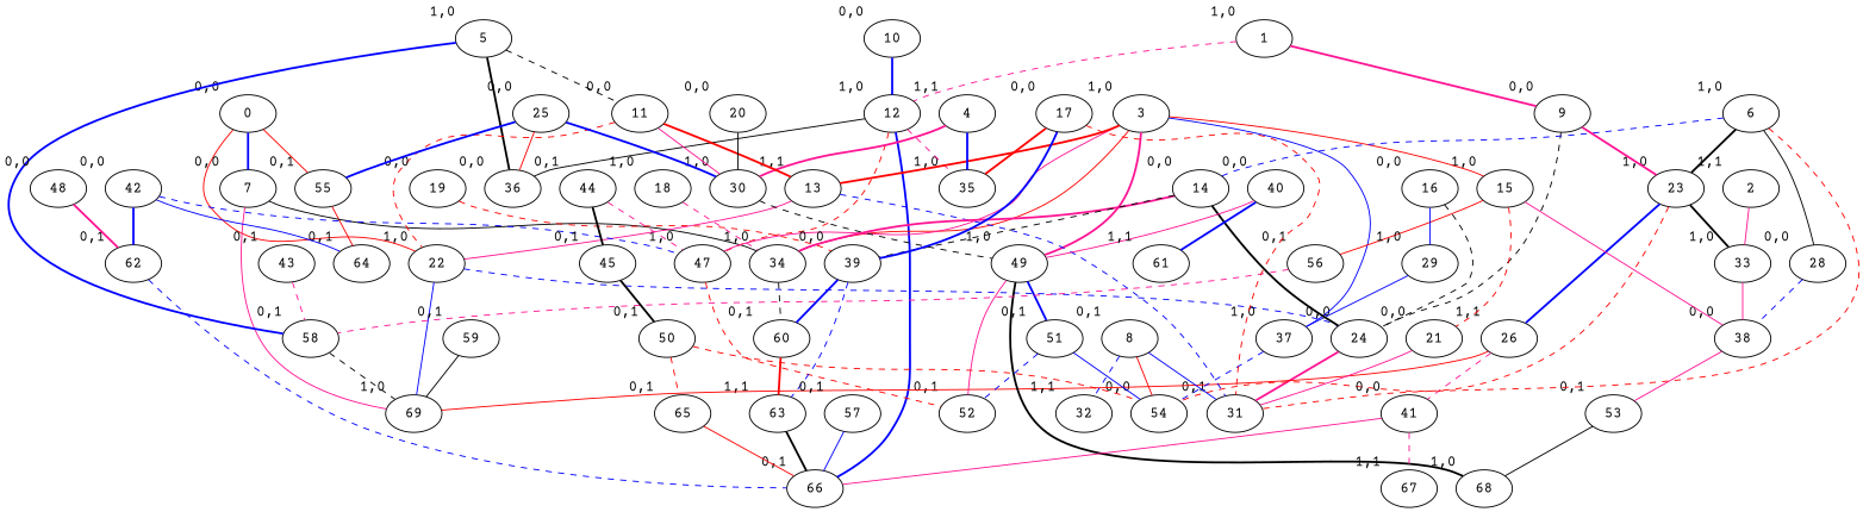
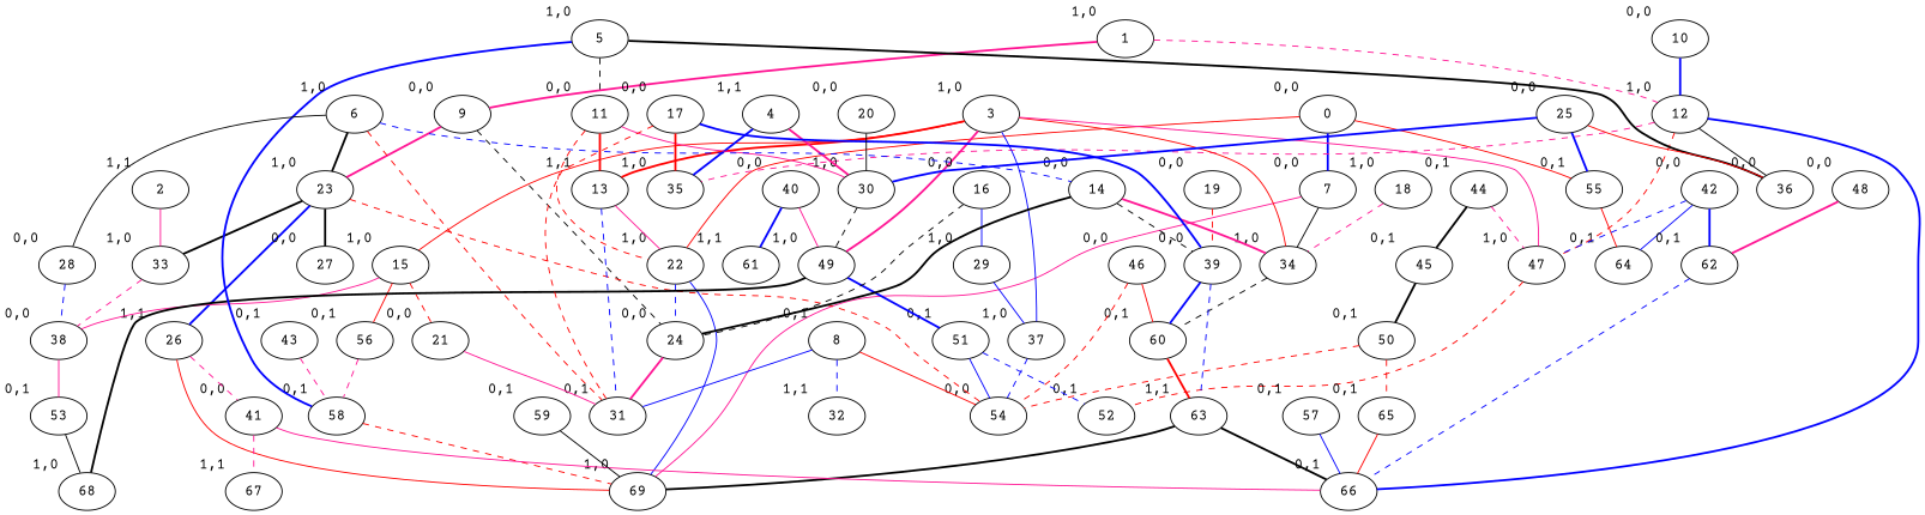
  graph {
    fontname="Courier Prime"
    node [fontname="Courier Prime" xlabel="0,0"]
    edge [color=blue fontname="Courier Prime" style=dashed]
    22 [xlabel="1,0"]
    0
    55 [xlabel="0,1"]
    7
    69 [xlabel="1,0"]
    24
    64 [xlabel="0,1"]
    34 [xlabel="1,0"]
    31 [xlabel="0,1"]
    60 [xlabel="0,1"]
    1 [xlabel="1,0"]
    9
    12 [xlabel="1,0"]
    23 [xlabel="1,0"]
    47 [xlabel="1,0"]
    35 [xlabel="1,0"]
    36
    66 [xlabel="0,1"]
    33 [xlabel="1,0"]
    54
    26 [xlabel="1,1"]
+   27
    52 [xlabel="0,1"]
    2 [xlabel="1,1"]
    38
    53 [xlabel="0,1"]
    3 [xlabel="1,0"]
    37 [xlabel="1,0"]
    15 [xlabel="1,0"]
    49 [xlabel="1,0"]
    13 [xlabel="1,1"]
    21
    56 [xlabel="0,1"]
    68 [xlabel="1,0"]
    51 [xlabel="0,1"]
    63 [xlabel="1,1"]
    58 [xlabel="0,1"]
    4 [xlabel="1,1"]
    30 [xlabel="1,0"]
    5 [xlabel="1,0"]
    11
    16
    29 [xlabel="1,0"]
    6 [xlabel="1,0"]
    14
    28
    39
    41
    8 [xlabel="0,1"]
    32 [xlabel="1,1"]
    10
    17
    18 [xlabel="1,0"]
    19
    20
    67 [xlabel="1,1"]
    25
    40
    61 [xlabel="1,1"]
    42
    62 [xlabel="0,1"]
    43 [xlabel="0,1"]
    44 [xlabel="0,1"]
    45 [xlabel="0,1"]
    50 [xlabel="0,1"]
    65 [xlabel="0,1"]
+   46
    48
    57 [xlabel="0,1"]
    59 [xlabel="0,1"]
    22 -- 69 [style=solid]
    22 -- 24
    0 -- 22 [color=red style=solid]
    0 -- 55 [color=red style=solid]
    0 -- 7 [style=bold]
    55 -- 64 [color=red style=solid]
    7 -- 69 [color=deeppink style=solid]
    7 -- 34 [color=black style=solid]
    24 -- 31 [color=deeppink style=bold]
    34 -- 60 [color=black]
    60 -- 63 [color=red style=bold]
    1 -- 9 [color=deeppink style=bold]
    1 -- 12 [color=deeppink]
    9 -- 24 [color=black]
    9 -- 23 [color=deeppink style=bold]
    12 -- 47 [color=red]
    12 -- 35 [color=deeppink]
    12 -- 36 [color=black style=solid]
    12 -- 66 [style=bold]
    23 -- 33 [color=black style=bold]
    23 -- 54 [color=red]
    23 -- 26 [style=bold]
+   23 -- 27 [color=black style=bold]
    47 -- 52 [color=red]
-   33 -- 38 [color=deeppink style=solid]
+   33 -- 38 [color=deeppink]
    26 -- 69 [color=red style=solid]
    26 -- 41 [color=deeppink]
    2 -- 33 [color=deeppink style=solid]
    38 -- 53 [color=deeppink style=solid]
    53 -- 68 [color=black style=solid]
    3 -- 34 [color=red style=solid]
    3 -- 47 [color=deeppink style=solid]
    3 -- 37 [style=solid]
    3 -- 15 [color=red style=solid]
    3 -- 49 [color=deeppink style=bold]
    3 -- 13 [color=red style=bold]
    37 -- 54
    15 -- 38 [color=deeppink style=solid]
    15 -- 21 [color=red]
    15 -- 56 [color=red style=solid]
-   49 -- 52 [color=deeppink style=solid]
    49 -- 68 [color=black style=bold]
    49 -- 51 [style=bold]
    13 -- 22 [color=deeppink style=solid]
    13 -- 31
    21 -- 31 [color=deeppink style=solid]
    56 -- 58 [color=deeppink]
    51 -- 54 [style=solid]
    51 -- 52
+   63 -- 69 [color=black style=bold]
    63 -- 66 [color=black style=bold]
-   58 -- 69 [color=black]
+   58 -- 69 [color=red]
    4 -- 35 [style=bold]
    4 -- 30 [color=deeppink style=bold]
    30 -- 49 [color=black]
    5 -- 36 [color=black style=bold]
    5 -- 58 [style=bold]
    5 -- 11 [color=black]
    11 -- 22 [color=red]
    11 -- 13 [color=red style=bold]
    11 -- 30 [color=deeppink style=solid]
    16 -- 24 [color=black]
    16 -- 29 [style=solid]
    29 -- 37 [style=solid]
    6 -- 31 [color=red]
    6 -- 23 [color=black style=bold]
    6 -- 14
    6 -- 28 [color=black style=solid]
    14 -- 24 [color=black style=bold]
    14 -- 34 [color=deeppink style=bold]
    14 -- 39 [color=black]
    28 -- 38
    39 -- 60 [style=bold]
    39 -- 63
    41 -- 66 [color=deeppink style=solid]
    41 -- 67 [color=deeppink]
    8 -- 31 [style=solid]
    8 -- 54 [color=red style=solid]
    8 -- 32
    10 -- 12 [style=bold]
    17 -- 31 [color=red]
    17 -- 35 [color=red style=bold]
    17 -- 39 [style=bold]
    18 -- 34 [color=deeppink]
    19 -- 39 [color=red]
    20 -- 30 [color=black style=solid]
    25 -- 55 [style=bold]
    25 -- 36 [color=red style=solid]
    25 -- 30 [style=bold]
    40 -- 49 [color=deeppink style=solid]
    40 -- 61 [style=bold]
    42 -- 64 [style=solid]
    42 -- 47
    42 -- 62 [style=bold]
    62 -- 66
    43 -- 58 [color=deeppink]
    44 -- 47 [color=deeppink]
    44 -- 45 [color=black style=bold]
    45 -- 50 [color=black style=bold]
    50 -- 54 [color=red]
    50 -- 65 [color=red]
    65 -- 66 [color=red style=solid]
+   46 -- 60 [color=red style=solid]
+   46 -- 54 [color=red]
    48 -- 62 [color=deeppink style=bold]
    57 -- 66 [style=solid]
    59 -- 69 [color=black style=solid]
  }
